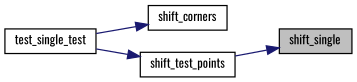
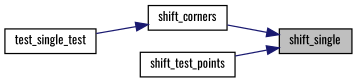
  digraph {
    fontname=Oswald
    rankdir=RL
    node [color=black fillcolor=white fontname=Oswald fontsize=10 shape=record style=filled]
    edge [color=midnightblue dir=back fontname=Oswald fontsize=10 labelfontname=Helvetica labelfontsize=10 style=solid]
    n1 [fillcolor=grey75 fontcolor=black height=0.2 label=shift_single width=0.4]
    n2 [height=0.2 label=shift_corners width=0.4]
    n3 [height=0.2 label=shift_test_points width=0.4]
    n4 [height=0.2 label=test_single_test width=0.4]
+   n1 -> n2
    n1 -> n3
    n2 -> n4
-   n3 -> n4
  }
